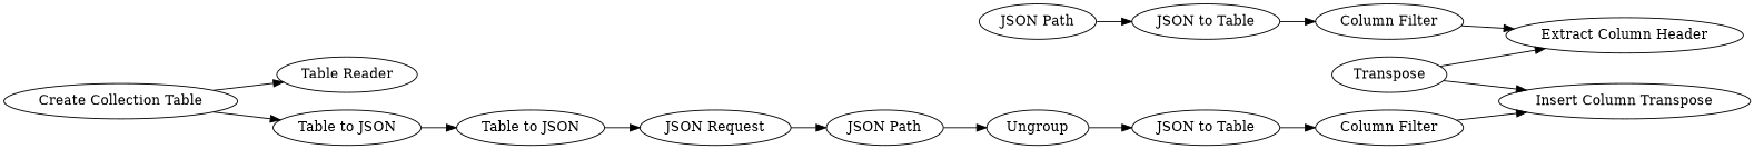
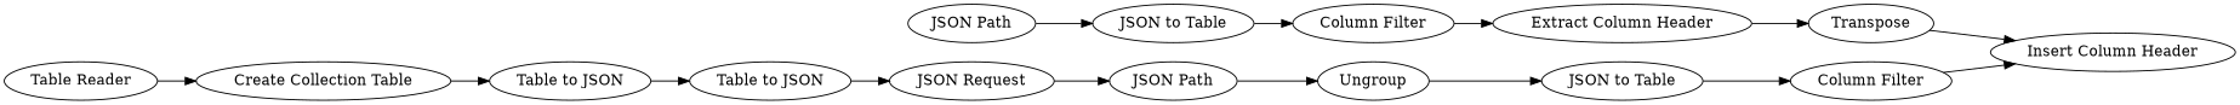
  digraph {
    rankdir=LR
    n1 [label="JSON Request"]
    n2 [label="JSON Path"]
    n3 [label=Ungroup]
    n4 [label="Table Reader"]
    n5 [label="Create Collection Table"]
    n6 [label="Table to JSON"]
    n7 [label="JSON to Table"]
    n8 [label="Column Filter"]
    n9 [label="JSON Path"]
    n10 [label="JSON to Table"]
    n11 [label="Column Filter"]
    n12 [label="Extract Column Header"]
    n13 [label=Transpose]
-   n14 [label="Insert Column Transpose"]
+   n14 [label="Insert Column Header"]
    n15 [label="Table to JSON"]
    n1 -> n2
    n2 -> n3
    n3 -> n7
-   n5 -> n4
+   n4 -> n5
    n5 -> n6
    n6 -> n15
    n7 -> n8
    n8 -> n14
    n9 -> n10
    n10 -> n11
    n11 -> n12
-   n13 -> n12
+   n12 -> n13
    n13 -> n14
    n15 -> n1
  }
